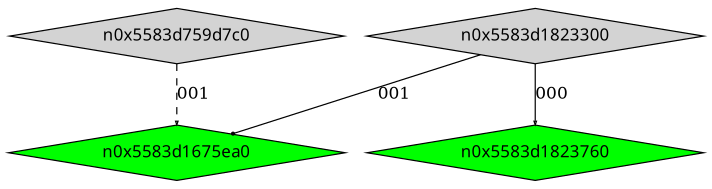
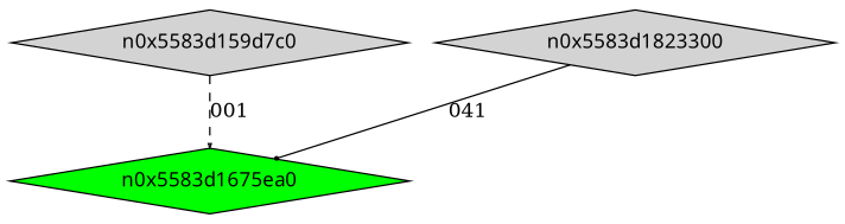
  digraph {
    node [fontname=Terminus shape=diamond style=filled]
    edge [arrowhead=onormal arrowsize=.3 style=solid]
-   n0x5583d159d7c0 [height=.1 width=.1 label=n0x5583d759d7c0]
+   n0x5583d159d7c0 [height=.1 width=.1]
    n0x5583d1675ea0 [fillcolor=green height=.1 width=.1]
    n0x5583d1823300 [height=.1 width=.1]
-   n0x5583d1823760 [fillcolor=green height=.1 width=.1]
    n0x5583d159d7c0 -> n0x5583d1675ea0 [label=001 style=dashed]
-   n0x5583d1823300 -> n0x5583d1675ea0 [arrowhead=dot label=001]
-   n0x5583d1823300 -> n0x5583d1823760 [label=000]
+   n0x5583d1823300 -> n0x5583d1675ea0 [arrowhead=dot label=041]
  }
